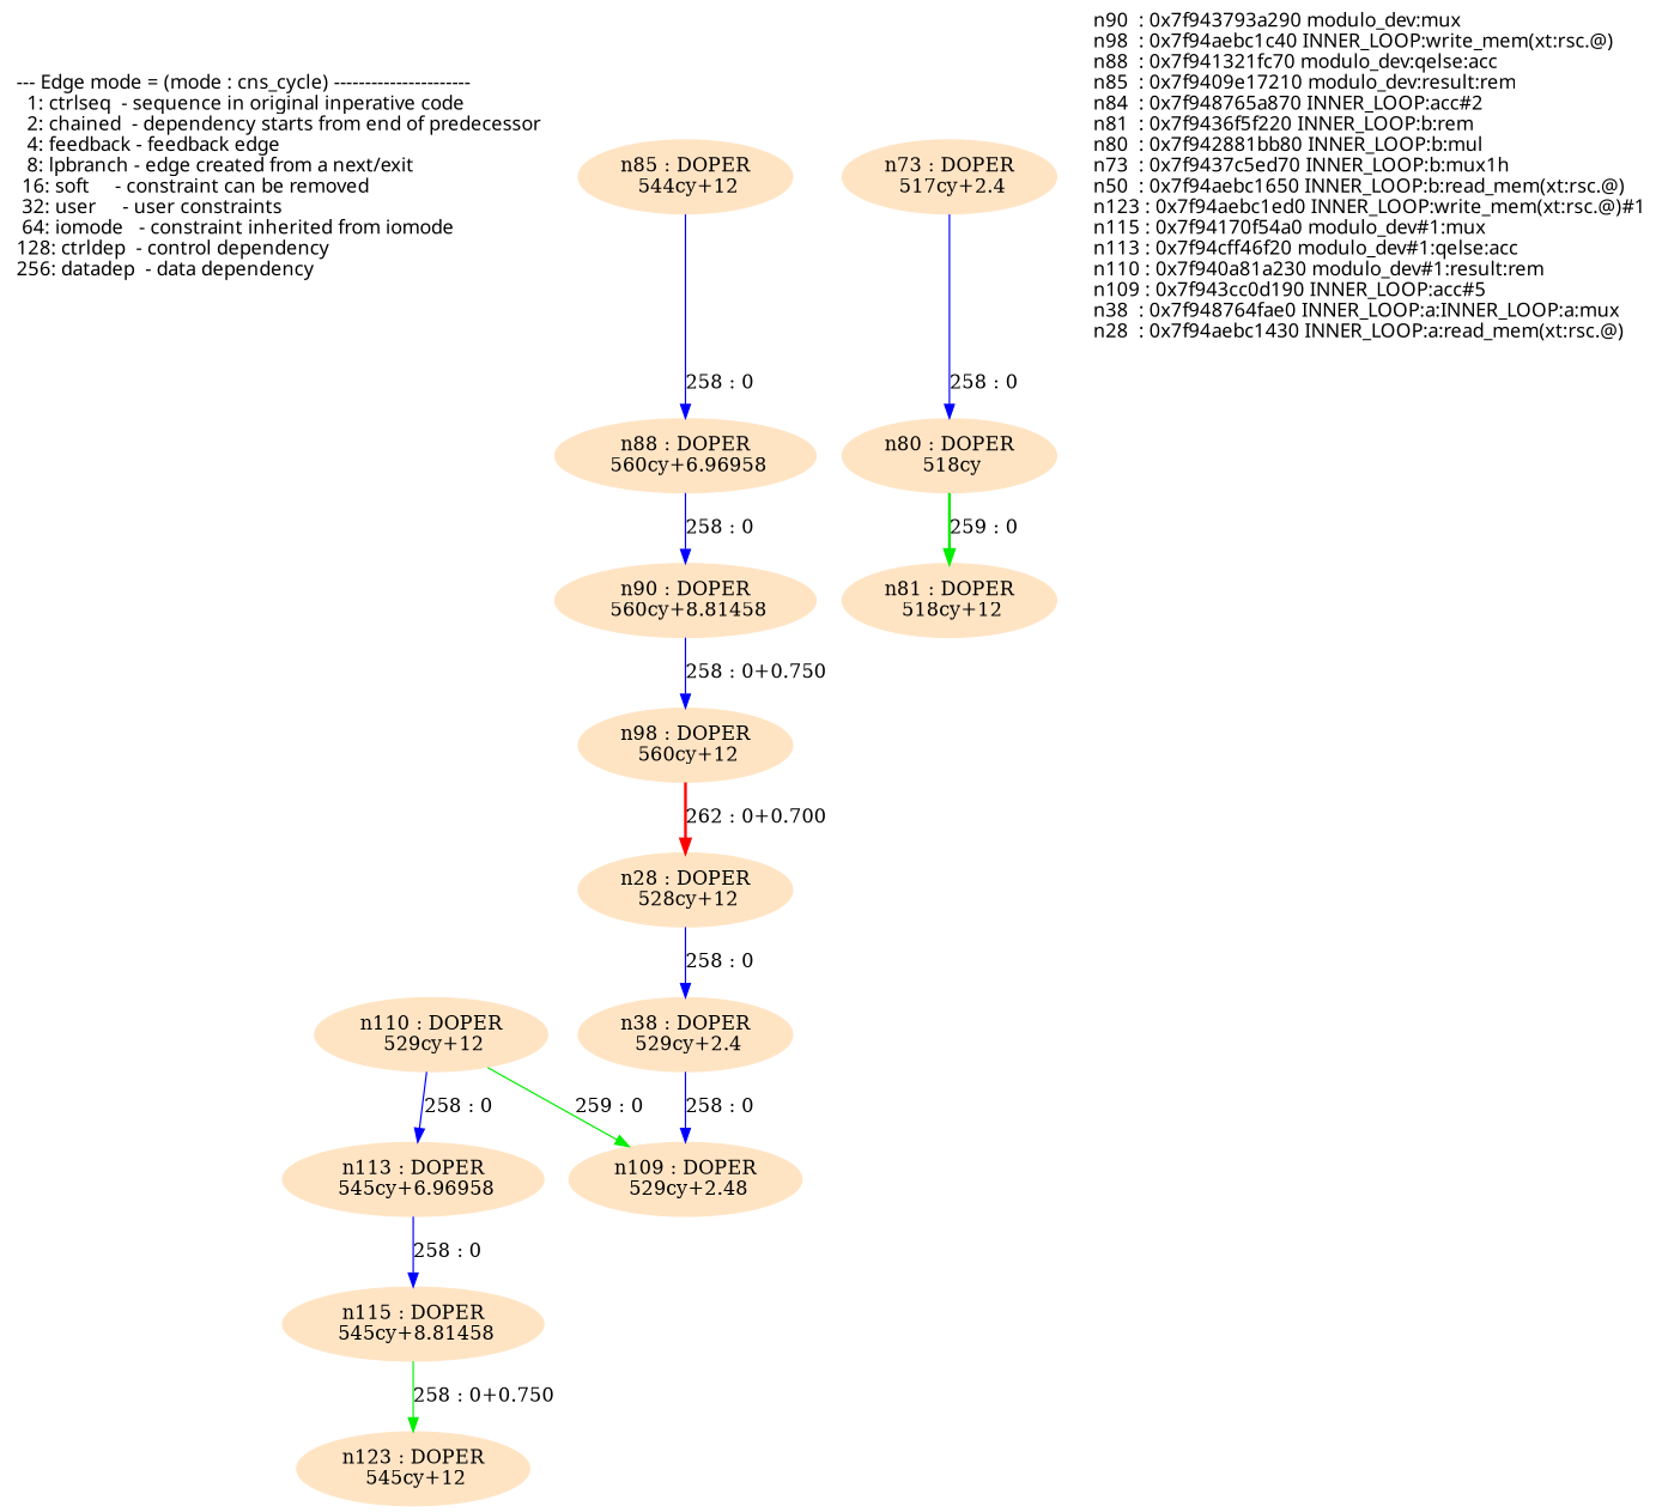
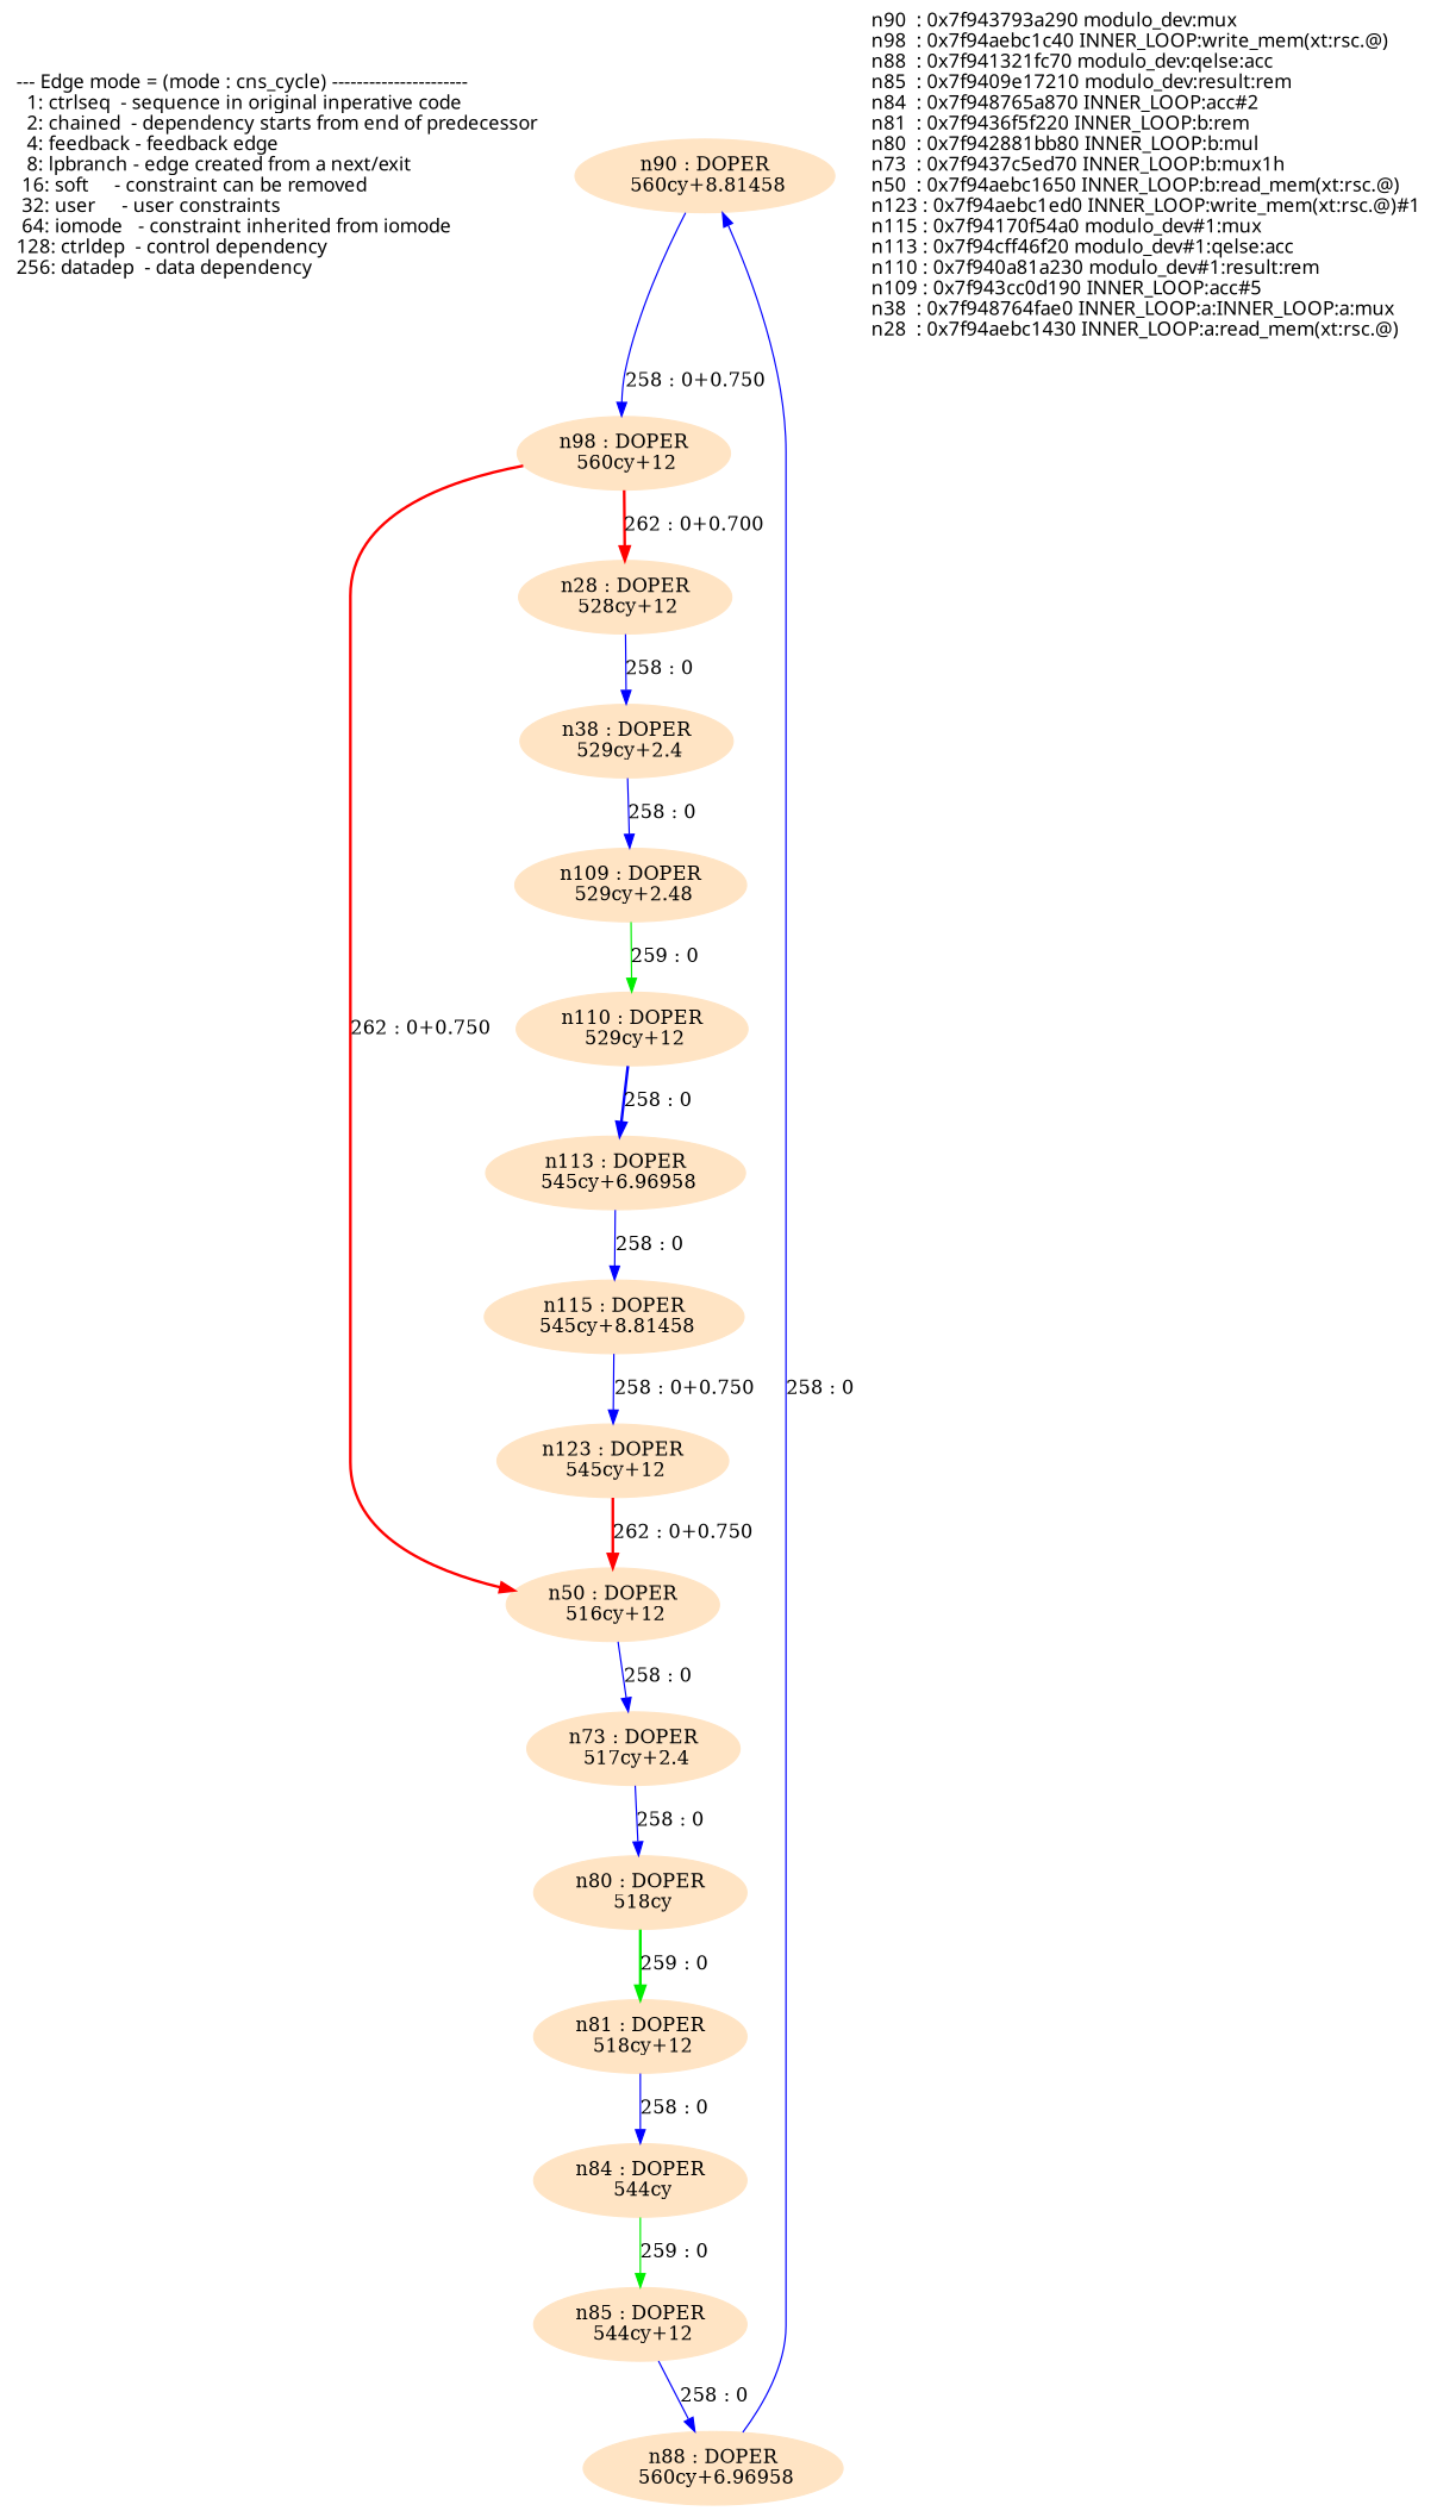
  digraph {
    node [shape=ellipse color=bisque style=filled]
    edge [color=blue]
    n1 [fontname=Fixed label="--- Edge mode = (mode : cns_cycle) ----------------------\l  1: ctrlseq  - sequence in original inperative code     \l  2: chained  - dependency starts from end of predecessor\l  4: feedback - feedback edge                            \l  8: lpbranch - edge created from a next/exit            \l 16: soft     - constraint can be removed                \l 32: user     - user constraints                         \l 64: iomode   - constraint inherited from iomode         \l128: ctrldep  - control dependency                       \l256: datadep  - data dependency                          \l" labeljust=left shape=none color="" style=""]
    n2 [label="n90 : DOPER\n 560cy+8.81458\n"]
    n3 [label="n98 : DOPER\n 560cy+12\n"]
+   n4 [label="n50 : DOPER\n 516cy+12\n"]
    n5 [label="n28 : DOPER\n 528cy+12\n"]
    n6 [label="n73 : DOPER\n 517cy+2.4\n"]
    n7 [label="n38 : DOPER\n 529cy+2.4\n"]
    n8 [label="n88 : DOPER\n 560cy+6.96958\n"]
    n9 [label="n85 : DOPER\n 544cy+12\n"]
+   n10 [label="n84 : DOPER\n 544cy\n"]
    n11 [label="n81 : DOPER\n 518cy+12\n"]
    n12 [label="n80 : DOPER\n 518cy\n"]
    n13 [label="n123 : DOPER\n 545cy+12\n"]
    n14 [label="n115 : DOPER\n 545cy+8.81458\n"]
    n15 [label="n113 : DOPER\n 545cy+6.96958\n"]
    n16 [label="n110 : DOPER\n 529cy+12\n"]
    n17 [label="n109 : DOPER\n 529cy+2.48\n"]
    n18 [fontname=Fixed label="n90  : 0x7f943793a290 modulo_dev:mux\ln98  : 0x7f94aebc1c40 INNER_LOOP:write_mem(xt:rsc.@)\ln88  : 0x7f941321fc70 modulo_dev:qelse:acc\ln85  : 0x7f9409e17210 modulo_dev:result:rem\ln84  : 0x7f948765a870 INNER_LOOP:acc#2\ln81  : 0x7f9436f5f220 INNER_LOOP:b:rem\ln80  : 0x7f942881bb80 INNER_LOOP:b:mul\ln73  : 0x7f9437c5ed70 INNER_LOOP:b:mux1h\ln50  : 0x7f94aebc1650 INNER_LOOP:b:read_mem(xt:rsc.@)\ln123 : 0x7f94aebc1ed0 INNER_LOOP:write_mem(xt:rsc.@)#1\ln115 : 0x7f94170f54a0 modulo_dev#1:mux\ln113 : 0x7f94cff46f20 modulo_dev#1:qelse:acc\ln110 : 0x7f940a81a230 modulo_dev#1:result:rem\ln109 : 0x7f943cc0d190 INNER_LOOP:acc#5\ln38  : 0x7f948764fae0 INNER_LOOP:a:INNER_LOOP:a:mux\ln28  : 0x7f94aebc1430 INNER_LOOP:a:read_mem(xt:rsc.@)\l" labeljust=left shape=none color="" style=""]
    n2 -> n3 [label="258 : 0+0.750"]
+   n3 -> n4 [color=red label="262 : 0+0.750" style=bold]
    n3 -> n5 [color=red label="262 : 0+0.700" style=bold]
+   n4 -> n6 [label="258 : 0"]
    n5 -> n7 [label="258 : 0"]
    n6 -> n12 [label="258 : 0"]
    n7 -> n17 [label="258 : 0"]
    n8 -> n2 [label="258 : 0"]
    n9 -> n8 [label="258 : 0"]
+   n10 -> n9 [color=green2 label="259 : 0"]
+   n11 -> n10 [label="258 : 0"]
    n12 -> n11 [color=green2 label="259 : 0" style=bold]
-   n14 -> n13 [color=green2 label="258 : 0+0.750"]
+   n13 -> n4 [color=red label="262 : 0+0.750" style=bold]
+   n14 -> n13 [label="258 : 0+0.750"]
    n15 -> n14 [label="258 : 0"]
-   n16 -> n15 [label="258 : 0"]
-   n16 -> n17 [color=green2 label="259 : 0"]
+   n16 -> n15 [label="258 : 0" style=bold]
+   n17 -> n16 [color=green2 label="259 : 0"]
  }
